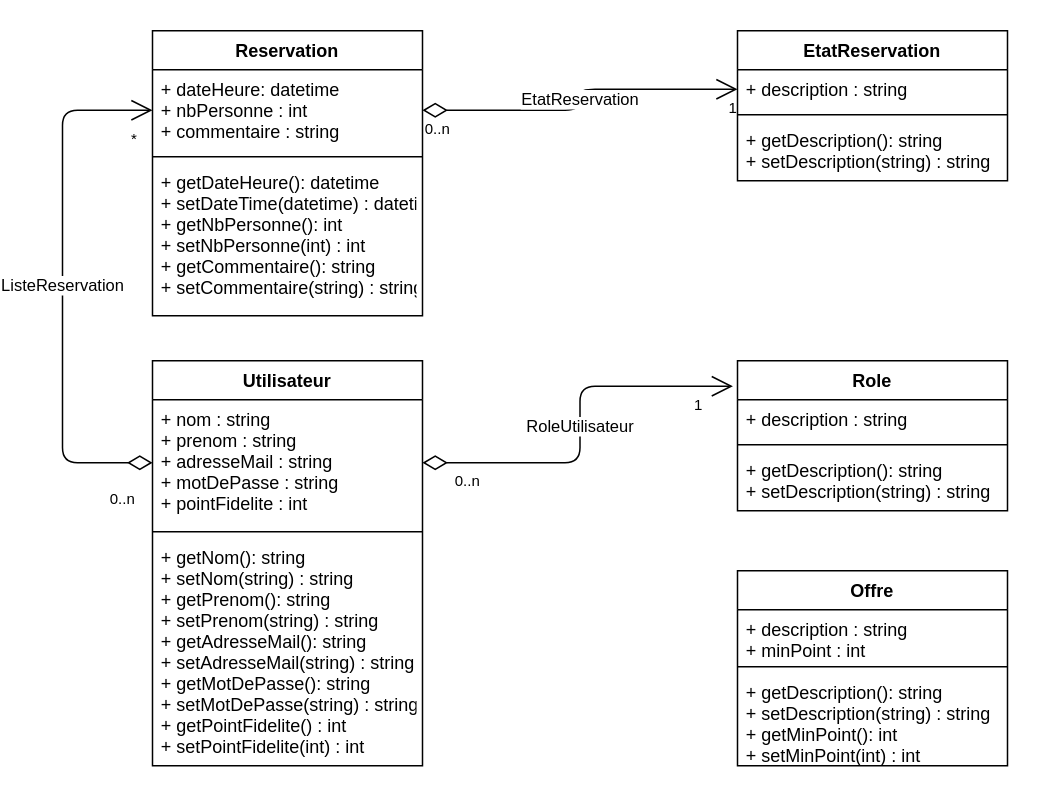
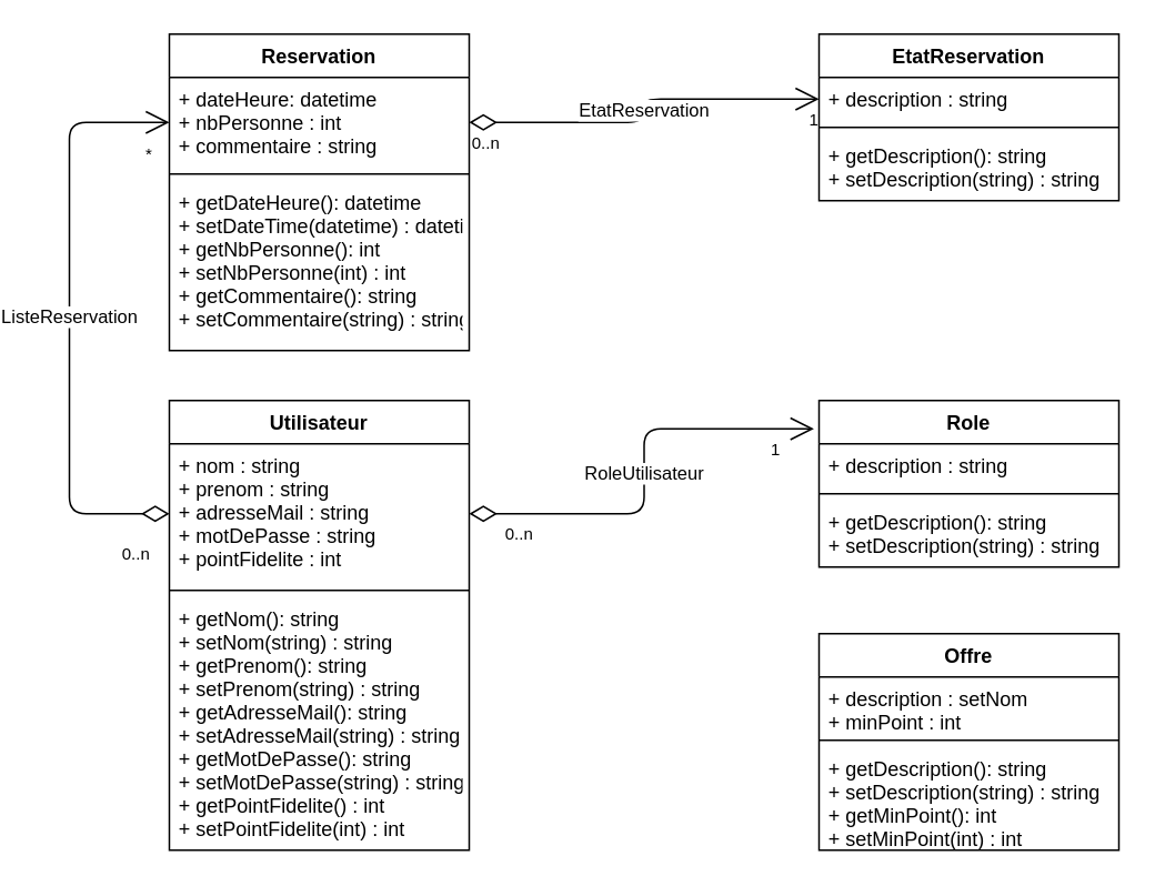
  <mxCell id="0" />
  <mxCell id="1" parent="0" />
  <mxCell id="2" value="RoleUtilisateur" style="endArrow=open;html=1;endSize=12;startArrow=diamondThin;startSize=14;startFill=0;edgeStyle=orthogonalEdgeStyle;entryX=-0.017;entryY=0.17;entryDx=0;entryDy=0;entryPerimeter=0;exitX=1;exitY=0.5;exitDx=0;exitDy=0;" edge="1" parent="1" source="6" target="9"><mxGeometry relative="1" as="geometry"><mxPoint x="310" y="340" as="sourcePoint" /><mxPoint x="430" y="280" as="targetPoint" /></mxGeometry></mxCell>
  <mxCell id="3" value="0..n" style="resizable=0;html=1;align=left;verticalAlign=top;labelBackgroundColor=#ffffff;fontSize=10;" connectable="0" vertex="1" parent="2"><mxGeometry x="-1" relative="1" as="geometry"><mxPoint x="20" as="offset" /></mxGeometry></mxCell>
  <mxCell id="4" value="1" style="resizable=0;html=1;align=right;verticalAlign=top;labelBackgroundColor=#ffffff;fontSize=10;" connectable="0" vertex="1" parent="2"><mxGeometry x="1" relative="1" as="geometry"><mxPoint x="-20" as="offset" /></mxGeometry></mxCell>
  <mxCell id="5" value="Utilisateur" style="swimlane;fontStyle=1;align=center;verticalAlign=top;childLayout=stackLayout;horizontal=1;startSize=26;horizontalStack=0;resizeParent=1;resizeParentMax=0;resizeLast=0;collapsible=1;marginBottom=0;" vertex="1" parent="1"><mxGeometry x="80" y="240" width="180" height="270" as="geometry" /></mxCell>
  <mxCell id="6" value="+ nom : string&#10;+ prenom : string&#10;+ adresseMail : string&#10;+ motDePasse : string&#10;+ pointFidelite : int" style="text;strokeColor=none;fillColor=none;align=left;verticalAlign=top;spacingLeft=4;spacingRight=4;overflow=hidden;rotatable=0;points=[[0,0.5],[1,0.5]];portConstraint=eastwest;" vertex="1" parent="5"><mxGeometry y="26" width="180" height="84" as="geometry" /></mxCell>
  <mxCell id="7" value="" style="line;strokeWidth=1;fillColor=none;align=left;verticalAlign=middle;spacingTop=-1;spacingLeft=3;spacingRight=3;rotatable=0;labelPosition=right;points=[];portConstraint=eastwest;" vertex="1" parent="5"><mxGeometry y="110" width="180" height="8" as="geometry" /></mxCell>
  <mxCell id="8" value="+ getNom(): string&#10;+ setNom(string) : string&#10;+ getPrenom(): string&#10;+ setPrenom(string) : string&#10;+ getAdresseMail(): string&#10;+ setAdresseMail(string) : string&#10;+ getMotDePasse(): string&#10;+ setMotDePasse(string) : string&#10;+ getPointFidelite() : int&#10;+ setPointFidelite(int) : int&#10;" style="text;strokeColor=none;fillColor=none;align=left;verticalAlign=top;spacingLeft=4;spacingRight=4;overflow=hidden;rotatable=0;points=[[0,0.5],[1,0.5]];portConstraint=eastwest;" vertex="1" parent="5"><mxGeometry y="118" width="180" height="152" as="geometry" /></mxCell>
  <mxCell id="9" value="Role" style="swimlane;fontStyle=1;align=center;verticalAlign=top;childLayout=stackLayout;horizontal=1;startSize=26;horizontalStack=0;resizeParent=1;resizeParentMax=0;resizeLast=0;collapsible=1;marginBottom=0;" vertex="1" parent="1"><mxGeometry x="470" y="240" width="180" height="100" as="geometry" /></mxCell>
  <mxCell id="10" value="+ description : string" style="text;strokeColor=none;fillColor=none;align=left;verticalAlign=top;spacingLeft=4;spacingRight=4;overflow=hidden;rotatable=0;points=[[0,0.5],[1,0.5]];portConstraint=eastwest;" vertex="1" parent="9"><mxGeometry y="26" width="180" height="26" as="geometry" /></mxCell>
  <mxCell id="11" value="" style="line;strokeWidth=1;fillColor=none;align=left;verticalAlign=middle;spacingTop=-1;spacingLeft=3;spacingRight=3;rotatable=0;labelPosition=right;points=[];portConstraint=eastwest;" vertex="1" parent="9"><mxGeometry y="52" width="180" height="8" as="geometry" /></mxCell>
  <mxCell id="12" value="+ getDescription(): string&#10;+ setDescription(string) : string" style="text;strokeColor=none;fillColor=none;align=left;verticalAlign=top;spacingLeft=4;spacingRight=4;overflow=hidden;rotatable=0;points=[[0,0.5],[1,0.5]];portConstraint=eastwest;" vertex="1" parent="9"><mxGeometry y="60" width="180" height="40" as="geometry" /></mxCell>
  <mxCell id="13" value="EtatReservation" style="endArrow=open;html=1;endSize=12;startArrow=diamondThin;startSize=14;startFill=0;edgeStyle=orthogonalEdgeStyle;entryX=0;entryY=0.5;entryDx=0;entryDy=0;exitX=1;exitY=0.5;exitDx=0;exitDy=0;" edge="1" parent="1" source="17" target="21"><mxGeometry relative="1" as="geometry"><mxPoint x="50" y="80" as="sourcePoint" /><mxPoint x="210" y="80" as="targetPoint" /></mxGeometry></mxCell>
  <mxCell id="14" value="0..n" style="resizable=0;html=1;align=left;verticalAlign=top;labelBackgroundColor=#ffffff;fontSize=10;" connectable="0" vertex="1" parent="13"><mxGeometry x="-1" relative="1" as="geometry" /></mxCell>
  <mxCell id="15" value="1" style="resizable=0;html=1;align=right;verticalAlign=top;labelBackgroundColor=#ffffff;fontSize=10;" connectable="0" vertex="1" parent="13"><mxGeometry x="1" relative="1" as="geometry" /></mxCell>
  <mxCell id="16" value="Reservation" style="swimlane;fontStyle=1;align=center;verticalAlign=top;childLayout=stackLayout;horizontal=1;startSize=26;horizontalStack=0;resizeParent=1;resizeParentMax=0;resizeLast=0;collapsible=1;marginBottom=0;" vertex="1" parent="1"><mxGeometry x="80" y="20" width="180" height="190" as="geometry" /></mxCell>
  <mxCell id="17" value="+ dateHeure: datetime&#10;+ nbPersonne : int&#10;+ commentaire : string" style="text;strokeColor=none;fillColor=none;align=left;verticalAlign=top;spacingLeft=4;spacingRight=4;overflow=hidden;rotatable=0;points=[[0,0.5],[1,0.5]];portConstraint=eastwest;" vertex="1" parent="16"><mxGeometry y="26" width="180" height="54" as="geometry" /></mxCell>
  <mxCell id="18" value="" style="line;strokeWidth=1;fillColor=none;align=left;verticalAlign=middle;spacingTop=-1;spacingLeft=3;spacingRight=3;rotatable=0;labelPosition=right;points=[];portConstraint=eastwest;" vertex="1" parent="16"><mxGeometry y="80" width="180" height="8" as="geometry" /></mxCell>
  <mxCell id="19" value="+ getDateHeure(): datetime&#10;+ setDateTime(datetime) : datetime&#10;+ getNbPersonne(): int&#10;+ setNbPersonne(int) : int&#10;+ getCommentaire(): string&#10;+ setCommentaire(string) : string" style="text;strokeColor=none;fillColor=none;align=left;verticalAlign=top;spacingLeft=4;spacingRight=4;overflow=hidden;rotatable=0;points=[[0,0.5],[1,0.5]];portConstraint=eastwest;" vertex="1" parent="16"><mxGeometry y="88" width="180" height="102" as="geometry" /></mxCell>
  <mxCell id="20" value="EtatReservation" style="swimlane;fontStyle=1;align=center;verticalAlign=top;childLayout=stackLayout;horizontal=1;startSize=26;horizontalStack=0;resizeParent=1;resizeParentMax=0;resizeLast=0;collapsible=1;marginBottom=0;" vertex="1" parent="1"><mxGeometry x="470" y="20" width="180" height="100" as="geometry" /></mxCell>
  <mxCell id="21" value="+ description : string" style="text;strokeColor=none;fillColor=none;align=left;verticalAlign=top;spacingLeft=4;spacingRight=4;overflow=hidden;rotatable=0;points=[[0,0.5],[1,0.5]];portConstraint=eastwest;" vertex="1" parent="20"><mxGeometry y="26" width="180" height="26" as="geometry" /></mxCell>
  <mxCell id="22" value="" style="line;strokeWidth=1;fillColor=none;align=left;verticalAlign=middle;spacingTop=-1;spacingLeft=3;spacingRight=3;rotatable=0;labelPosition=right;points=[];portConstraint=eastwest;" vertex="1" parent="20"><mxGeometry y="52" width="180" height="8" as="geometry" /></mxCell>
  <mxCell id="23" value="+ getDescription(): string&#10;+ setDescription(string) : string" style="text;strokeColor=none;fillColor=none;align=left;verticalAlign=top;spacingLeft=4;spacingRight=4;overflow=hidden;rotatable=0;points=[[0,0.5],[1,0.5]];portConstraint=eastwest;" vertex="1" parent="20"><mxGeometry y="60" width="180" height="40" as="geometry" /></mxCell>
  <mxCell id="24" value="ListeReservation" style="endArrow=open;html=1;endSize=12;startArrow=diamondThin;startSize=14;startFill=0;edgeStyle=orthogonalEdgeStyle;entryX=0;entryY=0.5;entryDx=0;entryDy=0;exitX=0;exitY=0.5;exitDx=0;exitDy=0;" edge="1" parent="1" source="6" target="17"><mxGeometry relative="1" as="geometry"><mxPoint x="-140" y="300" as="sourcePoint" /><mxPoint x="20" y="300" as="targetPoint" /><Array as="points"><mxPoint x="20" y="308" /><mxPoint x="20" y="73" /></Array></mxGeometry></mxCell>
  <mxCell id="25" value="0..n" style="resizable=0;html=1;align=left;verticalAlign=top;labelBackgroundColor=#ffffff;fontSize=10;" connectable="0" vertex="1" parent="24"><mxGeometry x="-1" relative="1" as="geometry"><mxPoint x="-30" y="12" as="offset" /></mxGeometry></mxCell>
  <mxCell id="26" value="*" style="resizable=0;html=1;align=right;verticalAlign=top;labelBackgroundColor=#ffffff;fontSize=10;" connectable="0" vertex="1" parent="24"><mxGeometry x="1" relative="1" as="geometry"><mxPoint x="-10" y="7" as="offset" /></mxGeometry></mxCell>
  <mxCell id="27" value="Offre" style="swimlane;fontStyle=1;align=center;verticalAlign=top;childLayout=stackLayout;horizontal=1;startSize=26;horizontalStack=0;resizeParent=1;resizeParentMax=0;resizeLast=0;collapsible=1;marginBottom=0;" vertex="1" parent="1"><mxGeometry x="470" y="380" width="180" height="130" as="geometry" /></mxCell>
- <mxCell id="28" value="+ description : string&#10;+ minPoint : int" style="text;strokeColor=none;fillColor=none;align=left;verticalAlign=top;spacingLeft=4;spacingRight=4;overflow=hidden;rotatable=0;points=[[0,0.5],[1,0.5]];portConstraint=eastwest;" vertex="1" parent="27"><mxGeometry y="26" width="180" height="34" as="geometry" /></mxCell>
+ <mxCell id="28" value="+ description : setNom&#10;+ minPoint : int" style="text;strokeColor=none;fillColor=none;align=left;verticalAlign=top;spacingLeft=4;spacingRight=4;overflow=hidden;rotatable=0;points=[[0,0.5],[1,0.5]];portConstraint=eastwest;" vertex="1" parent="27"><mxGeometry y="26" width="180" height="34" as="geometry" /></mxCell>
  <mxCell id="29" value="" style="line;strokeWidth=1;fillColor=none;align=left;verticalAlign=middle;spacingTop=-1;spacingLeft=3;spacingRight=3;rotatable=0;labelPosition=right;points=[];portConstraint=eastwest;" vertex="1" parent="27"><mxGeometry y="60" width="180" height="8" as="geometry" /></mxCell>
  <mxCell id="30" value="+ getDescription(): string&#10;+ setDescription(string) : string&#10;+ getMinPoint(): int&#10;+ setMinPoint(int) : int" style="text;strokeColor=none;fillColor=none;align=left;verticalAlign=top;spacingLeft=4;spacingRight=4;overflow=hidden;rotatable=0;points=[[0,0.5],[1,0.5]];portConstraint=eastwest;" vertex="1" parent="27"><mxGeometry y="68" width="180" height="62" as="geometry" /></mxCell>
